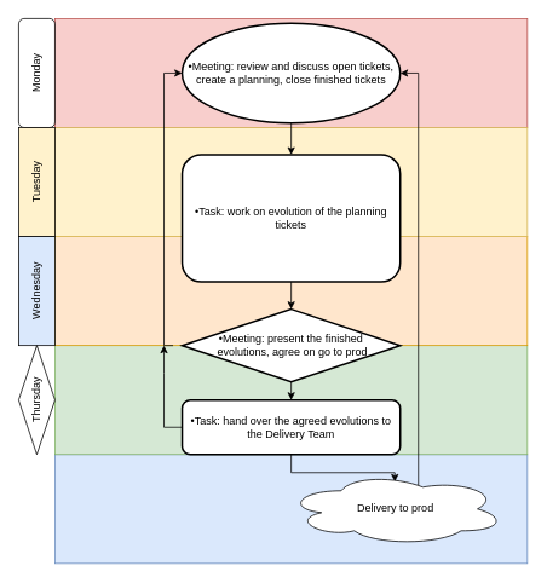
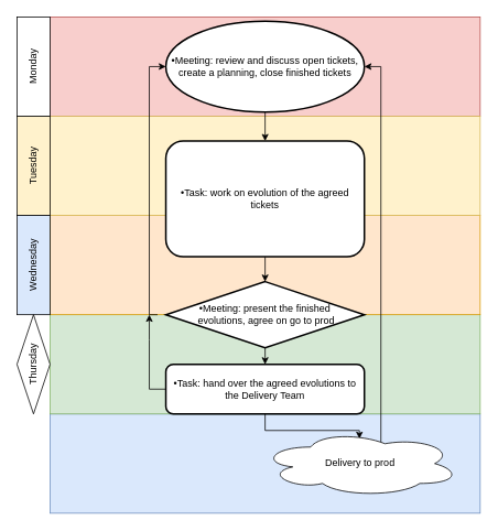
  <mxCell id="0" />
  <mxCell id="1" parent="0" />
  <mxCell id="2" value="" style="rounded=0;whiteSpace=wrap;html=1;fillColor=#dae8fc;strokeColor=#6c8ebf;" vertex="1" parent="1"><mxGeometry x="60" y="500" width="520" height="120" as="geometry" /></mxCell>
  <mxCell id="3" value="" style="rounded=0;whiteSpace=wrap;html=1;fillColor=#d5e8d4;strokeColor=#82b366;" vertex="1" parent="1"><mxGeometry x="60" y="380" width="520" height="120" as="geometry" /></mxCell>
  <mxCell id="4" value="" style="rounded=0;whiteSpace=wrap;html=1;fillColor=#ffe6cc;strokeColor=#d79b00;" vertex="1" parent="1"><mxGeometry x="60" y="260" width="520" height="120" as="geometry" /></mxCell>
  <mxCell id="5" value="" style="rounded=0;whiteSpace=wrap;html=1;fillColor=#f8cecc;strokeColor=#b85450;" vertex="1" parent="1"><mxGeometry x="60" y="20" width="520" height="120" as="geometry" /></mxCell>
  <mxCell id="6" value="" style="rounded=0;whiteSpace=wrap;html=1;fillColor=#fff2cc;strokeColor=#d6b656;" vertex="1" parent="1"><mxGeometry x="60" y="140" width="520" height="120" as="geometry" /></mxCell>
  <mxCell id="7" style="edgeStyle=orthogonalEdgeStyle;rounded=0;orthogonalLoop=1;jettySize=auto;html=1;exitX=0.25;exitY=1;exitDx=0;exitDy=0;entryX=0;entryY=0.5;entryDx=0;entryDy=0;entryPerimeter=0;" edge="1" parent="1" source="4" target="9"><mxGeometry relative="1" as="geometry"><Array as="points"><mxPoint x="180" y="380" /><mxPoint x="180" y="80" /></Array></mxGeometry></mxCell>
  <mxCell id="8" style="edgeStyle=orthogonalEdgeStyle;rounded=0;orthogonalLoop=1;jettySize=auto;html=1;exitX=0.5;exitY=1;exitDx=0;exitDy=0;exitPerimeter=0;entryX=0.5;entryY=0;entryDx=0;entryDy=0;" edge="1" parent="1" source="9" target="11"><mxGeometry relative="1" as="geometry" /></mxCell>
  <mxCell id="9" value="•Meeting: review and discuss open tickets, create a planning, close finished tickets" style="strokeWidth=2;html=1;shape=mxgraph.flowchart.start_1;whiteSpace=wrap;" vertex="1" parent="1"><mxGeometry x="200" y="25" width="240" height="110" as="geometry" /></mxCell>
  <mxCell id="10" style="edgeStyle=orthogonalEdgeStyle;rounded=0;orthogonalLoop=1;jettySize=auto;html=1;exitX=0.5;exitY=1;exitDx=0;exitDy=0;entryX=0.5;entryY=0;entryDx=0;entryDy=0;entryPerimeter=0;" edge="1" parent="1" source="11" target="16"><mxGeometry relative="1" as="geometry" /></mxCell>
- <mxCell id="11" value="•Task: work on evolution of the planning tickets" style="rounded=1;whiteSpace=wrap;html=1;strokeWidth=2;" vertex="1" parent="1"><mxGeometry x="200" y="170" width="240" height="140" as="geometry" /></mxCell>
+ <mxCell id="11" value="•Task: work on evolution of the agreed tickets" style="rounded=1;whiteSpace=wrap;html=1;strokeWidth=2;" vertex="1" parent="1"><mxGeometry x="200" y="170" width="240" height="140" as="geometry" /></mxCell>
  <mxCell id="12" style="edgeStyle=orthogonalEdgeStyle;rounded=0;orthogonalLoop=1;jettySize=auto;html=1;exitX=0.5;exitY=1;exitDx=0;exitDy=0;entryX=0.496;entryY=0.125;entryDx=0;entryDy=0;entryPerimeter=0;" edge="1" parent="1" source="14" target="22"><mxGeometry relative="1" as="geometry" /></mxCell>
  <mxCell id="13" style="edgeStyle=orthogonalEdgeStyle;rounded=0;orthogonalLoop=1;jettySize=auto;html=1;exitX=0;exitY=0.5;exitDx=0;exitDy=0;" edge="1" parent="1" source="14"><mxGeometry relative="1" as="geometry"><mxPoint x="180" y="380" as="targetPoint" /></mxGeometry></mxCell>
  <mxCell id="14" value="•Task: hand over the agreed evolutions to the Delivery Team" style="whiteSpace=wrap;html=1;rounded=1;strokeWidth=2;" vertex="1" parent="1"><mxGeometry x="200" y="440" width="240" height="60" as="geometry" /></mxCell>
  <mxCell id="15" style="edgeStyle=orthogonalEdgeStyle;rounded=0;orthogonalLoop=1;jettySize=auto;html=1;exitX=0.5;exitY=1;exitDx=0;exitDy=0;exitPerimeter=0;entryX=0.5;entryY=0;entryDx=0;entryDy=0;" edge="1" parent="1" source="16" target="14"><mxGeometry relative="1" as="geometry" /></mxCell>
  <mxCell id="16" value="•Meeting: present the finished&lt;br&gt;&amp;nbsp;evolutions, agree on go to prod" style="strokeWidth=2;html=1;shape=mxgraph.flowchart.decision;whiteSpace=wrap;" vertex="1" parent="1"><mxGeometry x="200" y="340" width="240" height="80" as="geometry" /></mxCell>
- <mxCell id="17" value="Monday" style="whiteSpace=wrap;html=1;horizontal=0;rounded=1;" vertex="1" parent="1"><mxGeometry x="20" y="20" width="40" height="120" as="geometry" /></mxCell>
+ <mxCell id="17" value="Monday" style="rounded=0;whiteSpace=wrap;html=1;horizontal=0;" vertex="1" parent="1"><mxGeometry x="20" y="20" width="40" height="120" as="geometry" /></mxCell>
  <mxCell id="18" value="Tuesday" style="rounded=0;whiteSpace=wrap;html=1;horizontal=0;fillColor=#fff2cc;" vertex="1" parent="1"><mxGeometry x="20" y="140" width="40" height="120" as="geometry" /></mxCell>
  <mxCell id="19" value="Wednesday" style="rounded=0;whiteSpace=wrap;html=1;horizontal=0;fillColor=#dae8fc;" vertex="1" parent="1"><mxGeometry x="20" y="260" width="40" height="120" as="geometry" /></mxCell>
  <mxCell id="20" value="Thursday" style="rhombus;whiteSpace=wrap;html=1;horizontal=0;" vertex="1" parent="1"><mxGeometry x="20" y="380" width="40" height="120" as="geometry" /></mxCell>
  <mxCell id="21" style="edgeStyle=orthogonalEdgeStyle;rounded=0;orthogonalLoop=1;jettySize=auto;html=1;exitX=0.875;exitY=0.5;exitDx=0;exitDy=0;exitPerimeter=0;entryX=1;entryY=0.5;entryDx=0;entryDy=0;entryPerimeter=0;" edge="1" parent="1" source="22" target="9"><mxGeometry relative="1" as="geometry"><Array as="points"><mxPoint x="460" y="560" /><mxPoint x="460" y="80" /></Array></mxGeometry></mxCell>
  <mxCell id="22" value="Delivery to prod" style="ellipse;shape=cloud;whiteSpace=wrap;html=1;" vertex="1" parent="1"><mxGeometry x="315" y="520" width="240" height="80" as="geometry" /></mxCell>
